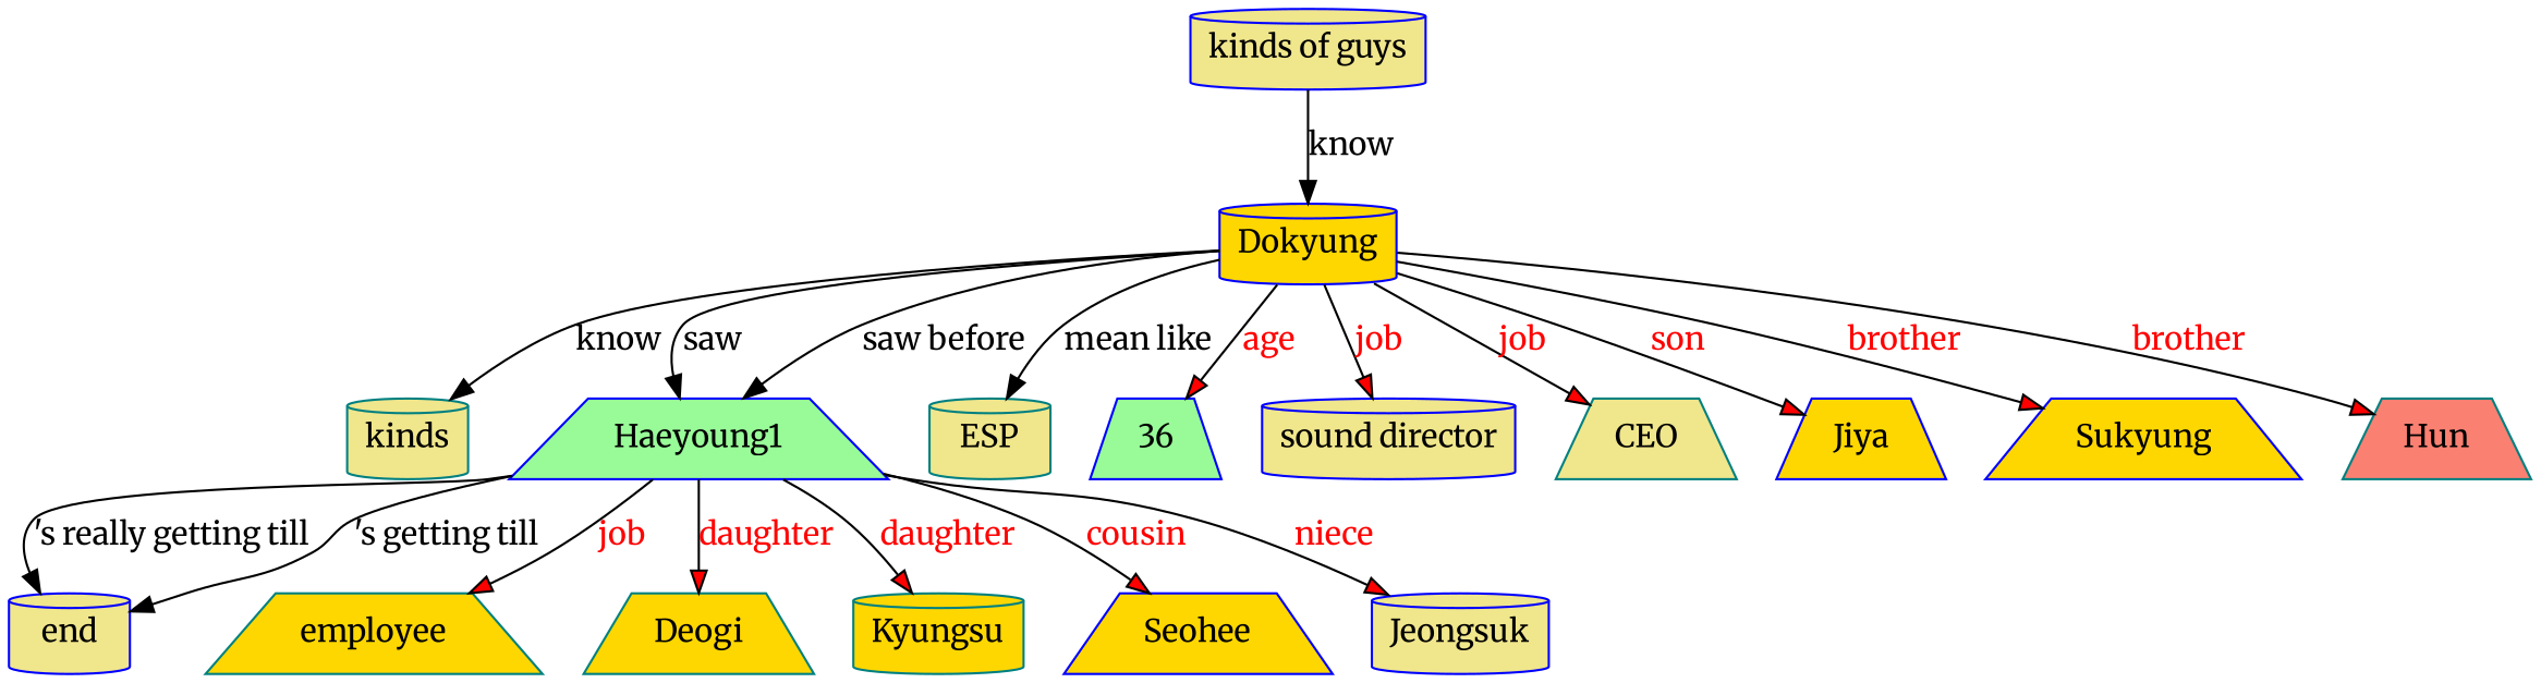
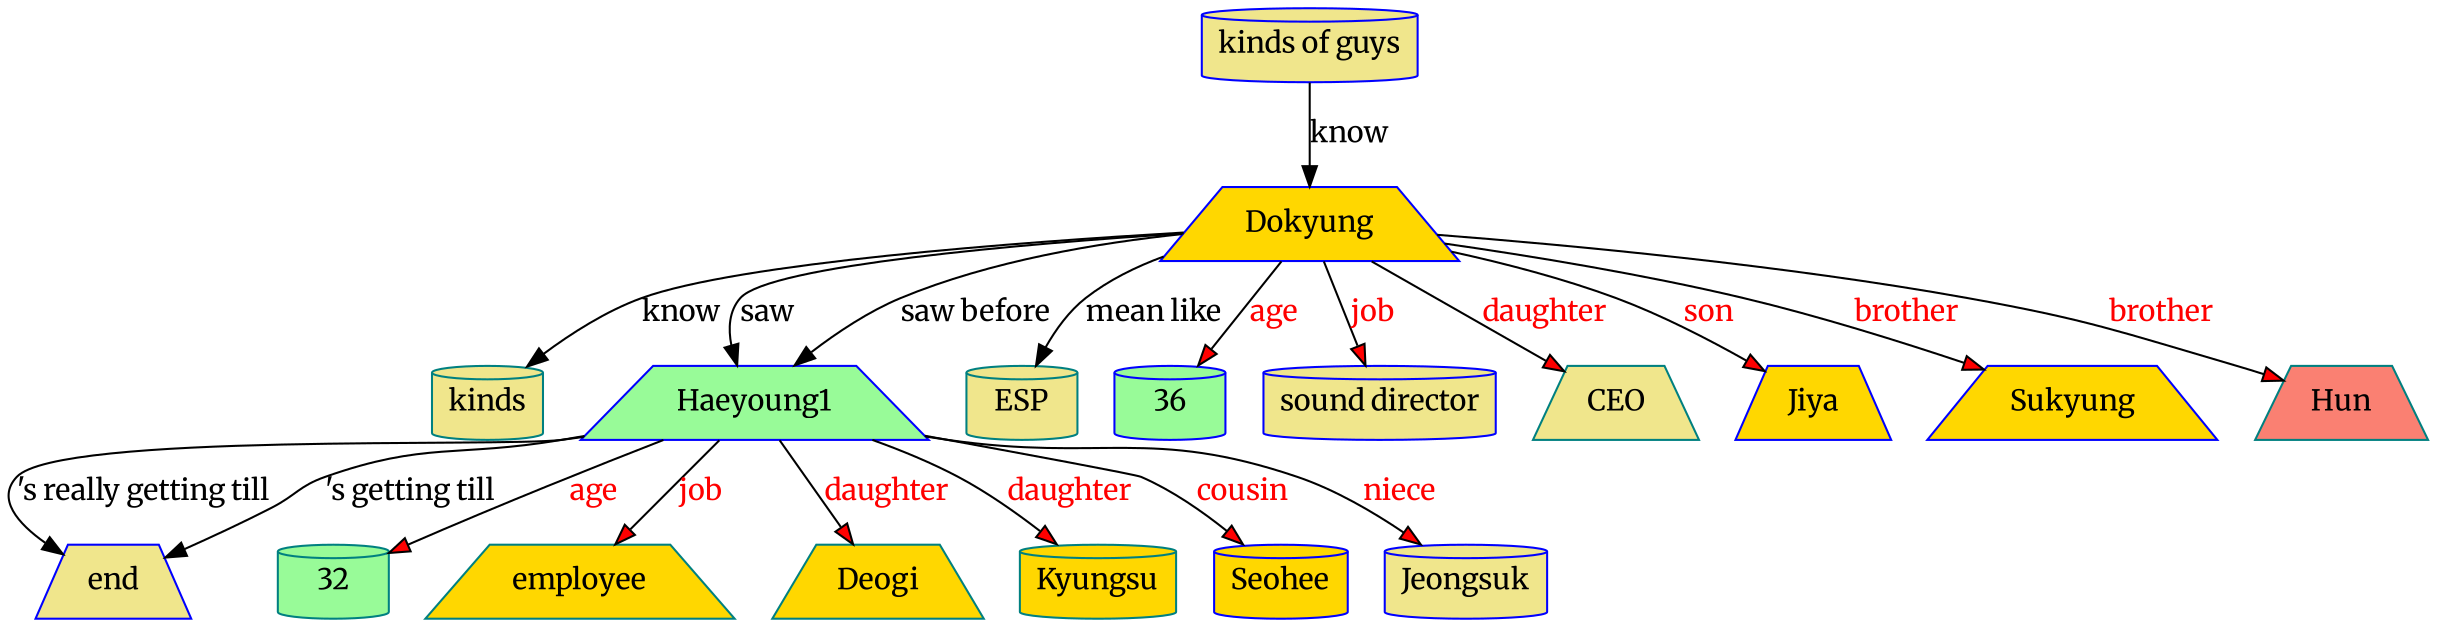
  digraph {
    fontname=Merriweather
    node [color=blue fillcolor=gold fontname=Merriweather shape=trapezium style=filled]
    edge [fontname=Merriweather fillcolor=red fontcolor=red style=filled]
-   n1 [label=Dokyung shape=cylinder]
+   n1 [label=Dokyung]
    n2 [color=teal fillcolor=khaki label=kinds shape=cylinder]
    n3 [fillcolor=palegreen label=Haeyoung1]
    n4 [color=teal fillcolor=khaki label=ESP shape=cylinder]
-   n5 [fillcolor=palegreen label=36]
+   n5 [fillcolor=palegreen label=36 shape=cylinder]
    n6 [fillcolor=khaki label="sound director" shape=cylinder]
    n7 [color=teal fillcolor=khaki label=CEO]
    n8 [label=Jiya]
    n9 [label=Sukyung]
    n10 [color=teal fillcolor=salmon label=Hun]
    n11 [fillcolor=khaki label="kinds of guys" shape=cylinder]
-   n12 [fillcolor=khaki label=end shape=cylinder]
+   n12 [fillcolor=khaki label=end]
+   n13 [color=teal fillcolor=palegreen label=32 shape=cylinder]
    n14 [color=teal label=employee]
    n15 [color=teal label=Deogi]
    n16 [color=teal label=Kyungsu shape=cylinder]
-   n17 [label=Seohee]
+   n17 [label=Seohee shape=cylinder]
    n18 [fillcolor=khaki label=Jeongsuk shape=cylinder]
    n1 -> n2 [label=know fillcolor="" fontcolor="" style=""]
    n1 -> n3 [label=saw fillcolor="" fontcolor="" style=""]
    n1 -> n3 [label="saw before" fillcolor="" fontcolor="" style=""]
    n1 -> n4 [label="mean like" fillcolor="" fontcolor="" style=""]
    n1 -> n5 [label=age]
    n1 -> n6 [label=job]
-   n1 -> n7 [label=job]
+   n1 -> n7 [label=daughter]
    n1 -> n8 [label=son]
    n1 -> n9 [label=brother]
    n1 -> n10 [label=brother]
    n3 -> n12 [label="'s really getting till" fillcolor="" fontcolor="" style=""]
    n3 -> n12 [label="'s getting till" fillcolor="" fontcolor="" style=""]
+   n3 -> n13 [label=age]
    n3 -> n14 [label=job]
    n3 -> n15 [label=daughter]
    n3 -> n16 [label=daughter]
    n3 -> n17 [label=cousin]
    n3 -> n18 [label=niece]
    n11 -> n1 [label=know fillcolor="" fontcolor="" style=""]
  }
